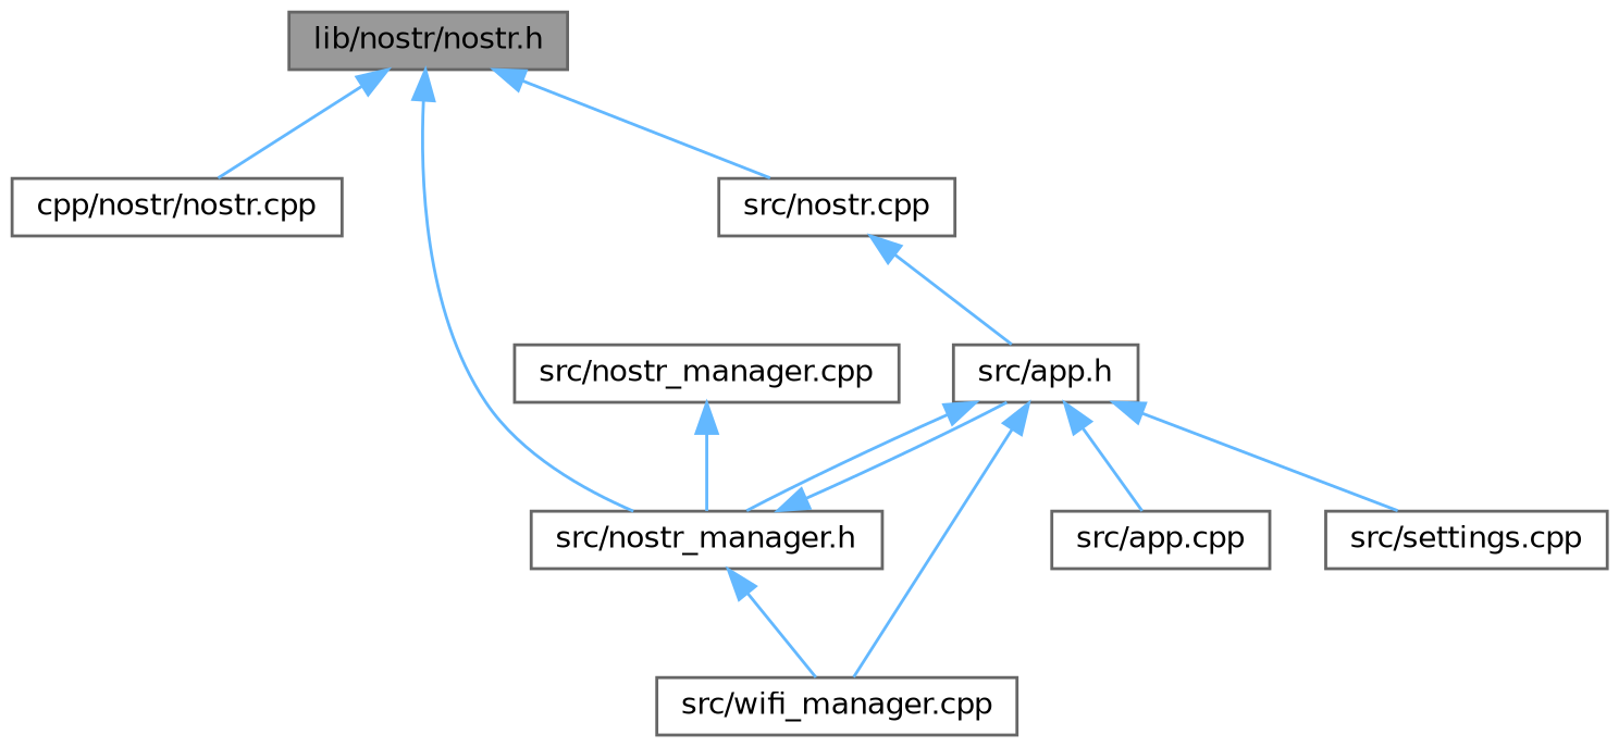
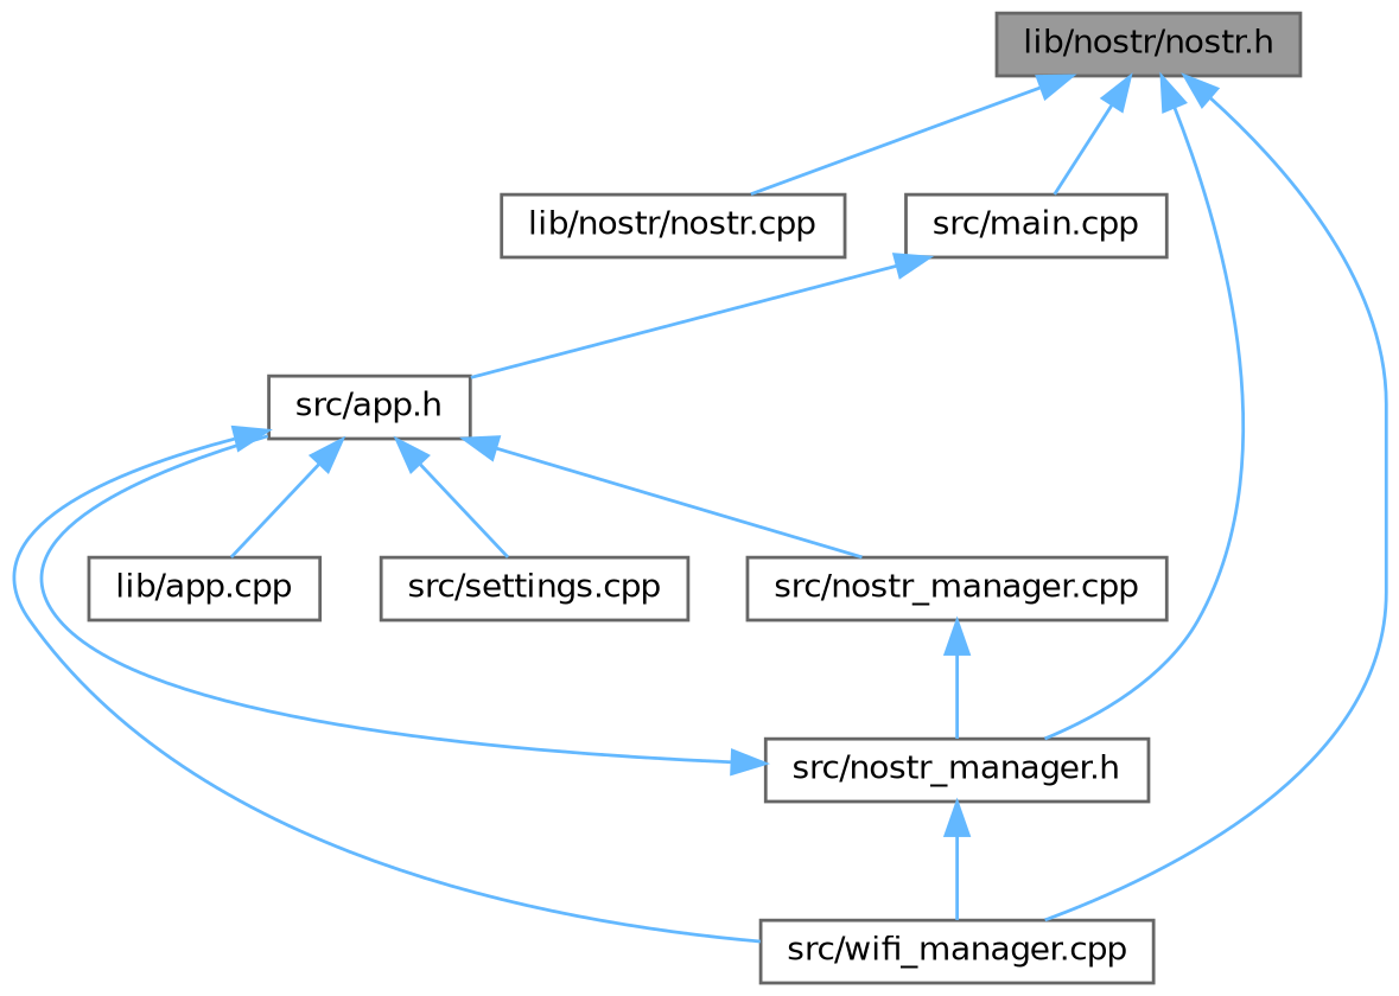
  digraph {
    node [color=grey40 fillcolor=white fontname=Helvetica fontsize=10 shape=box style=filled]
    edge [color=steelblue1 dir=back fontname=Helvetica fontsize=10 labelfontname=Helvetica labelfontsize=10 style=solid]
    n1 [color=gray40 fillcolor=grey60 fontcolor=black height=0.2 label="lib/nostr/nostr.h" width=0.4]
-   n2 [height=0.2 label="cpp/nostr/nostr.cpp" width=0.4]
-   n3 [height=0.2 label="src/nostr.cpp" width=0.4]
+   n2 [height=0.2 label="lib/nostr/nostr.cpp" width=0.4]
+   n3 [height=0.2 label="src/main.cpp" width=0.4]
    n4 [height=0.2 label="src/nostr_manager.h" width=0.4]
    n5 [height=0.2 label="src/wifi_manager.cpp" width=0.4]
    n6 [height=0.2 label="src/app.h" width=0.4]
-   n7 [height=0.2 label="src/app.cpp" width=0.4]
+   n7 [height=0.2 label="lib/app.cpp" width=0.4]
    n8 [height=0.2 label="src/settings.cpp" width=0.4]
    n9 [height=0.2 label="src/nostr_manager.cpp" width=0.4]
    n1 -> n2
    n1 -> n3
    n1 -> n4
+   n1 -> n5
    n3 -> n6
    n4 -> n5
    n4 -> n6
-   n6 -> n4
+   n6 -> n9
    n6 -> n5
    n6 -> n7
    n6 -> n8
    n9 -> n4
  }
